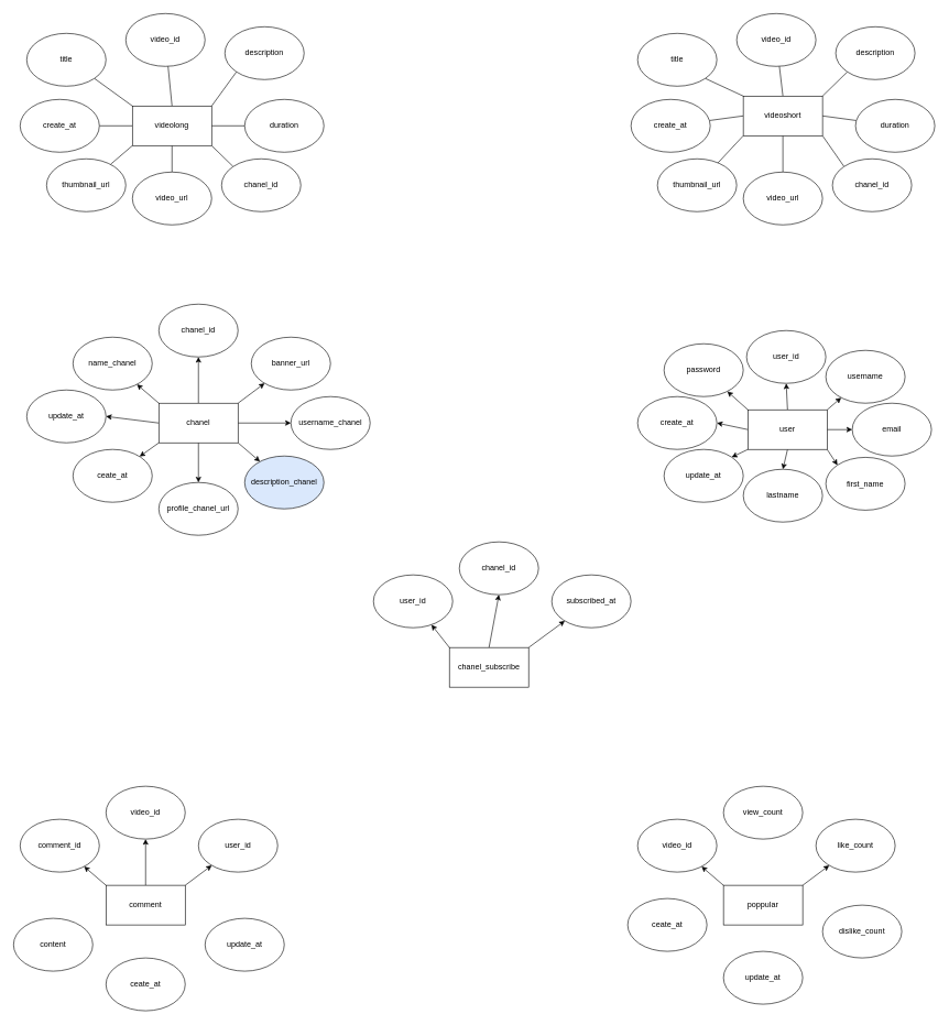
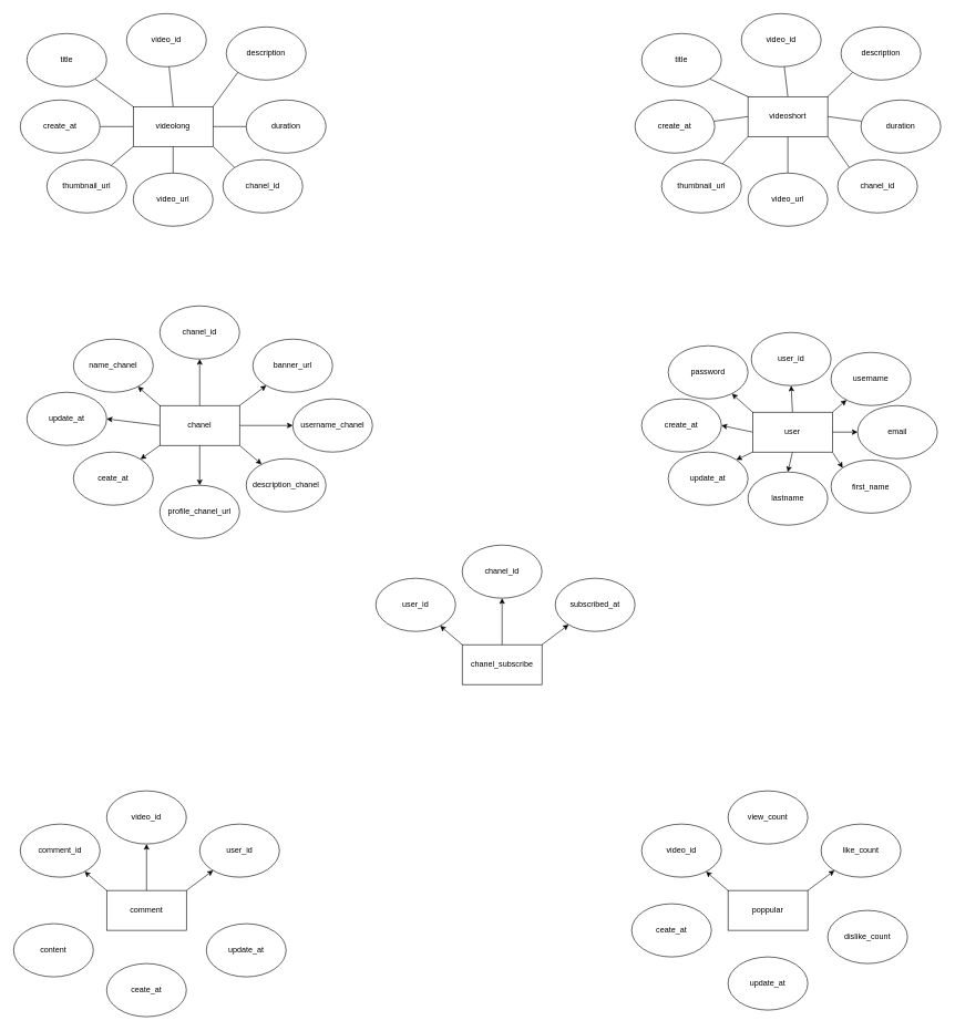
  <mxCell id="0" />
  <mxCell id="1" parent="0" />
  <mxCell id="2" style="edgeStyle=none;html=1;exitX=0.5;exitY=0;exitDx=0;exitDy=0;startArrow=none;startFill=0;endArrow=none;endFill=0;" parent="1" source="10" target="29" edge="1"><mxGeometry relative="1" as="geometry" /></mxCell>
  <mxCell id="3" style="edgeStyle=none;html=1;exitX=1;exitY=0;exitDx=0;exitDy=0;entryX=0;entryY=1;entryDx=0;entryDy=0;startArrow=none;startFill=0;endArrow=none;endFill=0;" parent="1" source="10" target="30" edge="1"><mxGeometry relative="1" as="geometry" /></mxCell>
  <mxCell id="4" style="edgeStyle=none;html=1;exitX=1;exitY=0.5;exitDx=0;exitDy=0;startArrow=none;startFill=0;endArrow=none;endFill=0;" parent="1" source="10" target="32" edge="1"><mxGeometry relative="1" as="geometry" /></mxCell>
  <mxCell id="5" style="edgeStyle=none;html=1;exitX=1;exitY=1;exitDx=0;exitDy=0;entryX=0;entryY=0;entryDx=0;entryDy=0;startArrow=none;startFill=0;endArrow=none;endFill=0;" parent="1" source="10" target="34" edge="1"><mxGeometry relative="1" as="geometry" /></mxCell>
  <mxCell id="6" style="edgeStyle=none;html=1;exitX=0.5;exitY=1;exitDx=0;exitDy=0;entryX=0.5;entryY=0;entryDx=0;entryDy=0;startArrow=none;startFill=0;endArrow=none;endFill=0;" parent="1" source="10" target="36" edge="1"><mxGeometry relative="1" as="geometry" /></mxCell>
  <mxCell id="7" style="edgeStyle=none;html=1;exitX=0;exitY=1;exitDx=0;exitDy=0;startArrow=none;startFill=0;endArrow=none;endFill=0;" parent="1" source="10" target="35" edge="1"><mxGeometry relative="1" as="geometry" /></mxCell>
  <mxCell id="8" style="edgeStyle=none;html=1;exitX=0;exitY=0.5;exitDx=0;exitDy=0;startArrow=none;startFill=0;endArrow=none;endFill=0;" parent="1" source="10" target="33" edge="1"><mxGeometry relative="1" as="geometry" /></mxCell>
  <mxCell id="9" style="edgeStyle=none;html=1;exitX=0;exitY=0;exitDx=0;exitDy=0;entryX=1;entryY=1;entryDx=0;entryDy=0;startArrow=none;startFill=0;endArrow=none;endFill=0;" parent="1" source="10" target="31" edge="1"><mxGeometry relative="1" as="geometry" /></mxCell>
  <mxCell id="10" value="videolong" style="rounded=0;whiteSpace=wrap;html=1;" parent="1" vertex="1"><mxGeometry x="200" y="160" width="120" height="60" as="geometry" /></mxCell>
  <mxCell id="11" style="edgeStyle=none;html=1;exitX=0.5;exitY=0;exitDx=0;exitDy=0;entryX=0.5;entryY=1;entryDx=0;entryDy=0;" edge="1" parent="1" source="19" target="74"><mxGeometry relative="1" as="geometry" /></mxCell>
  <mxCell id="12" style="edgeStyle=none;html=1;exitX=0;exitY=0;exitDx=0;exitDy=0;" edge="1" parent="1" source="19" target="69"><mxGeometry relative="1" as="geometry" /></mxCell>
  <mxCell id="13" style="edgeStyle=none;html=1;exitX=0;exitY=0.5;exitDx=0;exitDy=0;entryX=1;entryY=0.5;entryDx=0;entryDy=0;" edge="1" parent="1" source="19" target="76"><mxGeometry relative="1" as="geometry" /></mxCell>
  <mxCell id="14" style="edgeStyle=none;html=1;exitX=0;exitY=1;exitDx=0;exitDy=0;entryX=1;entryY=0;entryDx=0;entryDy=0;" edge="1" parent="1" source="19" target="75"><mxGeometry relative="1" as="geometry" /></mxCell>
  <mxCell id="15" style="edgeStyle=none;html=1;exitX=0.5;exitY=1;exitDx=0;exitDy=0;entryX=0.5;entryY=0;entryDx=0;entryDy=0;" edge="1" parent="1" source="19" target="70"><mxGeometry relative="1" as="geometry" /></mxCell>
  <mxCell id="16" style="edgeStyle=none;html=1;exitX=1;exitY=1;exitDx=0;exitDy=0;entryX=0;entryY=0;entryDx=0;entryDy=0;" edge="1" parent="1" source="19" target="71"><mxGeometry relative="1" as="geometry" /></mxCell>
  <mxCell id="17" style="edgeStyle=none;html=1;exitX=1;exitY=0.5;exitDx=0;exitDy=0;" edge="1" parent="1" source="19" target="72"><mxGeometry relative="1" as="geometry" /></mxCell>
  <mxCell id="18" style="edgeStyle=none;html=1;exitX=1;exitY=0;exitDx=0;exitDy=0;" edge="1" parent="1" source="19" target="73"><mxGeometry relative="1" as="geometry" /></mxCell>
  <mxCell id="19" value="user" style="rounded=0;whiteSpace=wrap;html=1;" parent="1" vertex="1"><mxGeometry x="1132" y="620" width="120" height="60" as="geometry" /></mxCell>
  <mxCell id="20" style="edgeStyle=none;html=1;exitX=0.5;exitY=0;exitDx=0;exitDy=0;entryX=0.5;entryY=1;entryDx=0;entryDy=0;" edge="1" parent="1" source="28" target="61"><mxGeometry relative="1" as="geometry" /></mxCell>
  <mxCell id="21" style="edgeStyle=none;html=1;exitX=0;exitY=0;exitDx=0;exitDy=0;" edge="1" parent="1" source="28" target="59"><mxGeometry relative="1" as="geometry" /></mxCell>
  <mxCell id="22" style="edgeStyle=none;html=1;exitX=0;exitY=0.5;exitDx=0;exitDy=0;entryX=1;entryY=0.5;entryDx=0;entryDy=0;" edge="1" parent="1" source="28" target="54"><mxGeometry relative="1" as="geometry" /></mxCell>
  <mxCell id="23" style="edgeStyle=none;html=1;exitX=0;exitY=1;exitDx=0;exitDy=0;" edge="1" parent="1" source="28" target="55"><mxGeometry relative="1" as="geometry" /></mxCell>
  <mxCell id="24" style="edgeStyle=none;html=1;exitX=0.5;exitY=1;exitDx=0;exitDy=0;entryX=0.5;entryY=0;entryDx=0;entryDy=0;" edge="1" parent="1" source="28" target="56"><mxGeometry relative="1" as="geometry" /></mxCell>
  <mxCell id="25" style="edgeStyle=none;html=1;exitX=1;exitY=1;exitDx=0;exitDy=0;" edge="1" parent="1" source="28" target="57"><mxGeometry relative="1" as="geometry" /></mxCell>
  <mxCell id="26" style="edgeStyle=none;html=1;exitX=1;exitY=0.5;exitDx=0;exitDy=0;entryX=0;entryY=0.5;entryDx=0;entryDy=0;" edge="1" parent="1" source="28" target="58"><mxGeometry relative="1" as="geometry" /></mxCell>
  <mxCell id="27" style="edgeStyle=none;html=1;exitX=1;exitY=0;exitDx=0;exitDy=0;" edge="1" parent="1" source="28" target="60"><mxGeometry relative="1" as="geometry" /></mxCell>
  <mxCell id="28" value="chanel" style="rounded=0;whiteSpace=wrap;html=1;" parent="1" vertex="1"><mxGeometry x="240" y="610" width="120" height="60" as="geometry" /></mxCell>
  <mxCell id="29" value="video_id" style="ellipse;whiteSpace=wrap;html=1;" parent="1" vertex="1"><mxGeometry x="190" y="20" width="120" height="80" as="geometry" /></mxCell>
  <mxCell id="30" value="description" style="ellipse;whiteSpace=wrap;html=1;" parent="1" vertex="1"><mxGeometry x="340" y="40" width="120" height="80" as="geometry" /></mxCell>
  <mxCell id="31" value="title" style="ellipse;whiteSpace=wrap;html=1;" parent="1" vertex="1"><mxGeometry x="40" y="50" width="120" height="80" as="geometry" /></mxCell>
  <mxCell id="32" value="duration" style="ellipse;whiteSpace=wrap;html=1;" parent="1" vertex="1"><mxGeometry x="370" y="150" width="120" height="80" as="geometry" /></mxCell>
  <mxCell id="33" value="create_at" style="ellipse;whiteSpace=wrap;html=1;" parent="1" vertex="1"><mxGeometry x="30" y="150" width="120" height="80" as="geometry" /></mxCell>
  <mxCell id="34" value="chanel_id" style="ellipse;whiteSpace=wrap;html=1;" parent="1" vertex="1"><mxGeometry x="335" y="240" width="120" height="80" as="geometry" /></mxCell>
  <mxCell id="35" value="&lt;div&gt;thumbnail_url&lt;/div&gt;" style="ellipse;whiteSpace=wrap;html=1;" parent="1" vertex="1"><mxGeometry x="70" y="240" width="120" height="80" as="geometry" /></mxCell>
  <mxCell id="36" value="video_url" style="ellipse;whiteSpace=wrap;html=1;" parent="1" vertex="1"><mxGeometry x="200" y="260" width="120" height="80" as="geometry" /></mxCell>
  <mxCell id="37" style="edgeStyle=none;html=1;exitX=0.5;exitY=0;exitDx=0;exitDy=0;startArrow=none;startFill=0;endArrow=none;endFill=0;" parent="1" source="45" target="46" edge="1"><mxGeometry relative="1" as="geometry" /></mxCell>
  <mxCell id="38" style="edgeStyle=none;html=1;exitX=1;exitY=0;exitDx=0;exitDy=0;entryX=0;entryY=1;entryDx=0;entryDy=0;startArrow=none;startFill=0;endArrow=none;endFill=0;" parent="1" source="45" target="47" edge="1"><mxGeometry relative="1" as="geometry" /></mxCell>
  <mxCell id="39" style="edgeStyle=none;html=1;exitX=1;exitY=0.5;exitDx=0;exitDy=0;startArrow=none;startFill=0;endArrow=none;endFill=0;" parent="1" source="45" target="49" edge="1"><mxGeometry relative="1" as="geometry" /></mxCell>
  <mxCell id="40" style="edgeStyle=none;html=1;exitX=1;exitY=1;exitDx=0;exitDy=0;entryX=0;entryY=0;entryDx=0;entryDy=0;startArrow=none;startFill=0;endArrow=none;endFill=0;" parent="1" source="45" target="51" edge="1"><mxGeometry relative="1" as="geometry" /></mxCell>
  <mxCell id="41" style="edgeStyle=none;html=1;exitX=0.5;exitY=1;exitDx=0;exitDy=0;entryX=0.5;entryY=0;entryDx=0;entryDy=0;startArrow=none;startFill=0;endArrow=none;endFill=0;" parent="1" source="45" target="53" edge="1"><mxGeometry relative="1" as="geometry" /></mxCell>
  <mxCell id="42" style="edgeStyle=none;html=1;exitX=0;exitY=1;exitDx=0;exitDy=0;startArrow=none;startFill=0;endArrow=none;endFill=0;" parent="1" source="45" target="52" edge="1"><mxGeometry relative="1" as="geometry" /></mxCell>
  <mxCell id="43" style="edgeStyle=none;html=1;exitX=0;exitY=0.5;exitDx=0;exitDy=0;startArrow=none;startFill=0;endArrow=none;endFill=0;" parent="1" source="45" target="50" edge="1"><mxGeometry relative="1" as="geometry" /></mxCell>
  <mxCell id="44" style="edgeStyle=none;html=1;exitX=0;exitY=0;exitDx=0;exitDy=0;entryX=1;entryY=1;entryDx=0;entryDy=0;startArrow=none;startFill=0;endArrow=none;endFill=0;" parent="1" source="45" target="48" edge="1"><mxGeometry relative="1" as="geometry" /></mxCell>
  <mxCell id="45" value="videoshort" style="rounded=0;whiteSpace=wrap;html=1;" parent="1" vertex="1"><mxGeometry x="1125" y="145" width="120" height="60" as="geometry" /></mxCell>
  <mxCell id="46" value="video_id" style="ellipse;whiteSpace=wrap;html=1;" parent="1" vertex="1"><mxGeometry x="1115" y="20" width="120" height="80" as="geometry" /></mxCell>
  <mxCell id="47" value="description" style="ellipse;whiteSpace=wrap;html=1;" parent="1" vertex="1"><mxGeometry x="1265" y="40" width="120" height="80" as="geometry" /></mxCell>
  <mxCell id="48" value="title" style="ellipse;whiteSpace=wrap;html=1;" parent="1" vertex="1"><mxGeometry x="965" y="50" width="120" height="80" as="geometry" /></mxCell>
  <mxCell id="49" value="duration" style="ellipse;whiteSpace=wrap;html=1;" parent="1" vertex="1"><mxGeometry x="1295" y="150" width="120" height="80" as="geometry" /></mxCell>
  <mxCell id="50" value="create_at" style="ellipse;whiteSpace=wrap;html=1;" parent="1" vertex="1"><mxGeometry x="955" y="150" width="120" height="80" as="geometry" /></mxCell>
  <mxCell id="51" value="chanel_id" style="ellipse;whiteSpace=wrap;html=1;" parent="1" vertex="1"><mxGeometry x="1260" y="240" width="120" height="80" as="geometry" /></mxCell>
  <mxCell id="52" value="&lt;div&gt;thumbnail_url&lt;/div&gt;" style="ellipse;whiteSpace=wrap;html=1;" parent="1" vertex="1"><mxGeometry x="995" y="240" width="120" height="80" as="geometry" /></mxCell>
  <mxCell id="53" value="video_url" style="ellipse;whiteSpace=wrap;html=1;" parent="1" vertex="1"><mxGeometry x="1125" y="260" width="120" height="80" as="geometry" /></mxCell>
  <mxCell id="54" value="&lt;div&gt;update_at&lt;/div&gt;" style="ellipse;whiteSpace=wrap;html=1;" vertex="1" parent="1"><mxGeometry x="40" y="590" width="120" height="80" as="geometry" /></mxCell>
  <mxCell id="55" value="&lt;div&gt;ceate_at&lt;/div&gt;" style="ellipse;whiteSpace=wrap;html=1;" vertex="1" parent="1"><mxGeometry x="110" y="680" width="120" height="80" as="geometry" /></mxCell>
  <mxCell id="56" value="&lt;div&gt;profile_chanel_url&lt;/div&gt;" style="ellipse;whiteSpace=wrap;html=1;" vertex="1" parent="1"><mxGeometry x="240" y="730" width="120" height="80" as="geometry" /></mxCell>
- <mxCell id="57" value="&lt;div&gt;description_chanel&lt;/div&gt;" style="ellipse;whiteSpace=wrap;html=1;fillColor=#dae8fc;" vertex="1" parent="1"><mxGeometry x="370" y="690" width="120" height="80" as="geometry" /></mxCell>
+ <mxCell id="57" value="&lt;div&gt;description_chanel&lt;/div&gt;" style="ellipse;whiteSpace=wrap;html=1;" vertex="1" parent="1"><mxGeometry x="370" y="690" width="120" height="80" as="geometry" /></mxCell>
  <mxCell id="58" value="&lt;div&gt;username_chanel&lt;/div&gt;" style="ellipse;whiteSpace=wrap;html=1;" vertex="1" parent="1"><mxGeometry x="440" y="600" width="120" height="80" as="geometry" /></mxCell>
  <mxCell id="59" value="&lt;div&gt;name_chanel&lt;/div&gt;" style="ellipse;whiteSpace=wrap;html=1;" vertex="1" parent="1"><mxGeometry x="110" y="510" width="120" height="80" as="geometry" /></mxCell>
  <mxCell id="60" value="&lt;div&gt;banner_url&lt;/div&gt;" style="ellipse;whiteSpace=wrap;html=1;" vertex="1" parent="1"><mxGeometry x="380" y="510" width="120" height="80" as="geometry" /></mxCell>
  <mxCell id="61" value="&lt;div&gt;chanel_id&lt;/div&gt;" style="ellipse;whiteSpace=wrap;html=1;" vertex="1" parent="1"><mxGeometry x="240" y="460" width="120" height="80" as="geometry" /></mxCell>
  <mxCell id="62" style="edgeStyle=none;html=1;exitX=0.5;exitY=0;exitDx=0;exitDy=0;entryX=0.5;entryY=1;entryDx=0;entryDy=0;" edge="1" source="65" target="68" parent="1"><mxGeometry relative="1" as="geometry" /></mxCell>
  <mxCell id="63" style="edgeStyle=none;html=1;exitX=0;exitY=0;exitDx=0;exitDy=0;" edge="1" source="65" target="66" parent="1"><mxGeometry relative="1" as="geometry" /></mxCell>
  <mxCell id="64" style="edgeStyle=none;html=1;exitX=1;exitY=0;exitDx=0;exitDy=0;" edge="1" source="65" target="67" parent="1"><mxGeometry relative="1" as="geometry" /></mxCell>
- <mxCell id="65" value="chanel_subscribe" style="rounded=0;whiteSpace=wrap;html=1;" vertex="1" parent="1"><mxGeometry x="680" y="980" width="120" height="60" as="geometry" /></mxCell>
+ <mxCell id="65" value="chanel_subscribe" style="rounded=0;whiteSpace=wrap;html=1;" vertex="1" parent="1"><mxGeometry x="695" y="970" width="120" height="60" as="geometry" /></mxCell>
  <mxCell id="66" value="&lt;div&gt;user_id&lt;/div&gt;" style="ellipse;whiteSpace=wrap;html=1;" vertex="1" parent="1"><mxGeometry x="565" y="870" width="120" height="80" as="geometry" /></mxCell>
  <mxCell id="67" value="&lt;div&gt;subscribed_at&lt;/div&gt;" style="ellipse;whiteSpace=wrap;html=1;" vertex="1" parent="1"><mxGeometry x="835" y="870" width="120" height="80" as="geometry" /></mxCell>
  <mxCell id="68" value="&lt;div&gt;chanel_id&lt;/div&gt;" style="ellipse;whiteSpace=wrap;html=1;" vertex="1" parent="1"><mxGeometry x="695" y="820" width="120" height="80" as="geometry" /></mxCell>
  <mxCell id="69" value="password" style="ellipse;whiteSpace=wrap;html=1;" vertex="1" parent="1"><mxGeometry x="1005" y="520" width="120" height="80" as="geometry" /></mxCell>
  <mxCell id="70" value="lastname" style="ellipse;whiteSpace=wrap;html=1;" vertex="1" parent="1"><mxGeometry x="1125" y="710" width="120" height="80" as="geometry" /></mxCell>
  <mxCell id="71" value="first_name" style="ellipse;whiteSpace=wrap;html=1;" vertex="1" parent="1"><mxGeometry x="1250" y="692" width="120" height="80" as="geometry" /></mxCell>
  <mxCell id="72" value="email" style="ellipse;whiteSpace=wrap;html=1;" vertex="1" parent="1"><mxGeometry x="1290" y="610" width="120" height="80" as="geometry" /></mxCell>
  <mxCell id="73" value="username" style="ellipse;whiteSpace=wrap;html=1;" vertex="1" parent="1"><mxGeometry x="1250" y="530" width="120" height="80" as="geometry" /></mxCell>
  <mxCell id="74" value="user_id" style="ellipse;whiteSpace=wrap;html=1;" vertex="1" parent="1"><mxGeometry x="1130" y="500" width="120" height="80" as="geometry" /></mxCell>
  <mxCell id="75" value="update_at" style="ellipse;whiteSpace=wrap;html=1;" vertex="1" parent="1"><mxGeometry x="1005" y="680" width="120" height="80" as="geometry" /></mxCell>
  <mxCell id="76" value="create_at" style="ellipse;whiteSpace=wrap;html=1;" vertex="1" parent="1"><mxGeometry x="965" y="600" width="120" height="80" as="geometry" /></mxCell>
  <mxCell id="77" style="edgeStyle=none;html=1;exitX=0.5;exitY=0;exitDx=0;exitDy=0;entryX=0.5;entryY=1;entryDx=0;entryDy=0;" edge="1" source="80" target="83" parent="1"><mxGeometry relative="1" as="geometry" /></mxCell>
  <mxCell id="78" style="edgeStyle=none;html=1;exitX=0;exitY=0;exitDx=0;exitDy=0;" edge="1" source="80" target="81" parent="1"><mxGeometry relative="1" as="geometry" /></mxCell>
  <mxCell id="79" style="edgeStyle=none;html=1;exitX=1;exitY=0;exitDx=0;exitDy=0;" edge="1" source="80" target="82" parent="1"><mxGeometry relative="1" as="geometry" /></mxCell>
  <mxCell id="80" value="comment" style="rounded=0;whiteSpace=wrap;html=1;" vertex="1" parent="1"><mxGeometry x="160" y="1340" width="120" height="60" as="geometry" /></mxCell>
  <mxCell id="81" value="&lt;div&gt;comment_id&lt;/div&gt;" style="ellipse;whiteSpace=wrap;html=1;" vertex="1" parent="1"><mxGeometry x="30" y="1240" width="120" height="80" as="geometry" /></mxCell>
  <mxCell id="82" value="&lt;div&gt;user_id&lt;/div&gt;" style="ellipse;whiteSpace=wrap;html=1;" vertex="1" parent="1"><mxGeometry x="300" y="1240" width="120" height="80" as="geometry" /></mxCell>
  <mxCell id="83" value="&lt;div&gt;video_id&lt;/div&gt;" style="ellipse;whiteSpace=wrap;html=1;" vertex="1" parent="1"><mxGeometry x="160" y="1190" width="120" height="80" as="geometry" /></mxCell>
  <mxCell id="84" style="edgeStyle=none;html=1;exitX=0;exitY=0;exitDx=0;exitDy=0;" edge="1" source="86" target="87" parent="1"><mxGeometry relative="1" as="geometry" /></mxCell>
  <mxCell id="85" style="edgeStyle=none;html=1;exitX=1;exitY=0;exitDx=0;exitDy=0;" edge="1" source="86" target="88" parent="1"><mxGeometry relative="1" as="geometry" /></mxCell>
  <mxCell id="86" value="&lt;div&gt;poppular&lt;/div&gt;" style="rounded=0;whiteSpace=wrap;html=1;" vertex="1" parent="1"><mxGeometry x="1095" y="1340" width="120" height="60" as="geometry" /></mxCell>
  <mxCell id="87" value="&lt;div&gt;video_id&lt;/div&gt;" style="ellipse;whiteSpace=wrap;html=1;" vertex="1" parent="1"><mxGeometry x="965" y="1240" width="120" height="80" as="geometry" /></mxCell>
  <mxCell id="88" value="&lt;div&gt;like_count&lt;/div&gt;" style="ellipse;whiteSpace=wrap;html=1;" vertex="1" parent="1"><mxGeometry x="1235" y="1240" width="120" height="80" as="geometry" /></mxCell>
  <mxCell id="89" value="&lt;div&gt;view_count&lt;/div&gt;" style="ellipse;whiteSpace=wrap;html=1;" vertex="1" parent="1"><mxGeometry x="1095" y="1190" width="120" height="80" as="geometry" /></mxCell>
  <mxCell id="90" value="&lt;div&gt;dislike_count&lt;/div&gt;" style="ellipse;whiteSpace=wrap;html=1;" vertex="1" parent="1"><mxGeometry x="1245" y="1370" width="120" height="80" as="geometry" /></mxCell>
  <mxCell id="91" value="&lt;div&gt;update_at&lt;/div&gt;" style="ellipse;whiteSpace=wrap;html=1;" vertex="1" parent="1"><mxGeometry x="1095" y="1440" width="120" height="80" as="geometry" /></mxCell>
  <mxCell id="92" value="&lt;div&gt;ceate_at&lt;/div&gt;" style="ellipse;whiteSpace=wrap;html=1;" vertex="1" parent="1"><mxGeometry x="950" y="1360" width="120" height="80" as="geometry" /></mxCell>
  <mxCell id="93" value="&lt;div&gt;ceate_at&lt;/div&gt;" style="ellipse;whiteSpace=wrap;html=1;" vertex="1" parent="1"><mxGeometry x="160" y="1450" width="120" height="80" as="geometry" /></mxCell>
  <mxCell id="94" value="&lt;div&gt;update_at&lt;/div&gt;" style="ellipse;whiteSpace=wrap;html=1;" vertex="1" parent="1"><mxGeometry x="310" y="1390" width="120" height="80" as="geometry" /></mxCell>
  <mxCell id="95" value="&lt;div&gt;content&lt;/div&gt;" style="ellipse;whiteSpace=wrap;html=1;" vertex="1" parent="1"><mxGeometry x="20" y="1390" width="120" height="80" as="geometry" /></mxCell>
